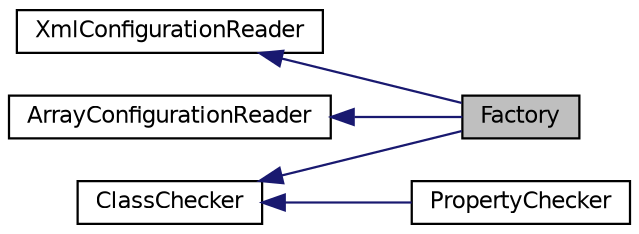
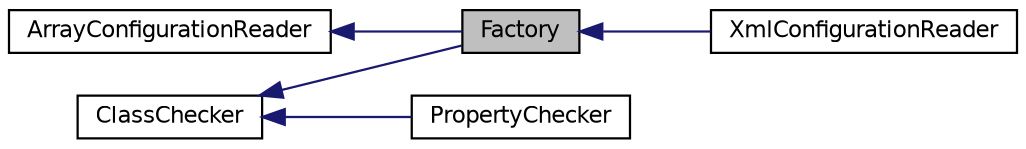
  digraph {
    rankdir=LR
    node [color=black fillcolor=white fontname=Helvetica fontsize=10 shape=record style=filled]
    edge [color=midnightblue dir=back fontname=Helvetica fontsize=10 labelfontname=Helvetica labelfontsize=10 style=solid]
    n1 [fillcolor=grey75 fontcolor=black height=0.2 label=Factory width=0.4]
    n2 [height=0.2 label=XmlConfigurationReader width=0.4]
    n3 [height=0.2 label=ArrayConfigurationReader width=0.4]
    n4 [height=0.2 label=ClassChecker width=0.4]
    n5 [height=0.2 label=PropertyChecker width=0.4]
-   n2 -> n1
+   n1 -> n2
    n3 -> n1
    n4 -> n1
    n4 -> n5
  }
